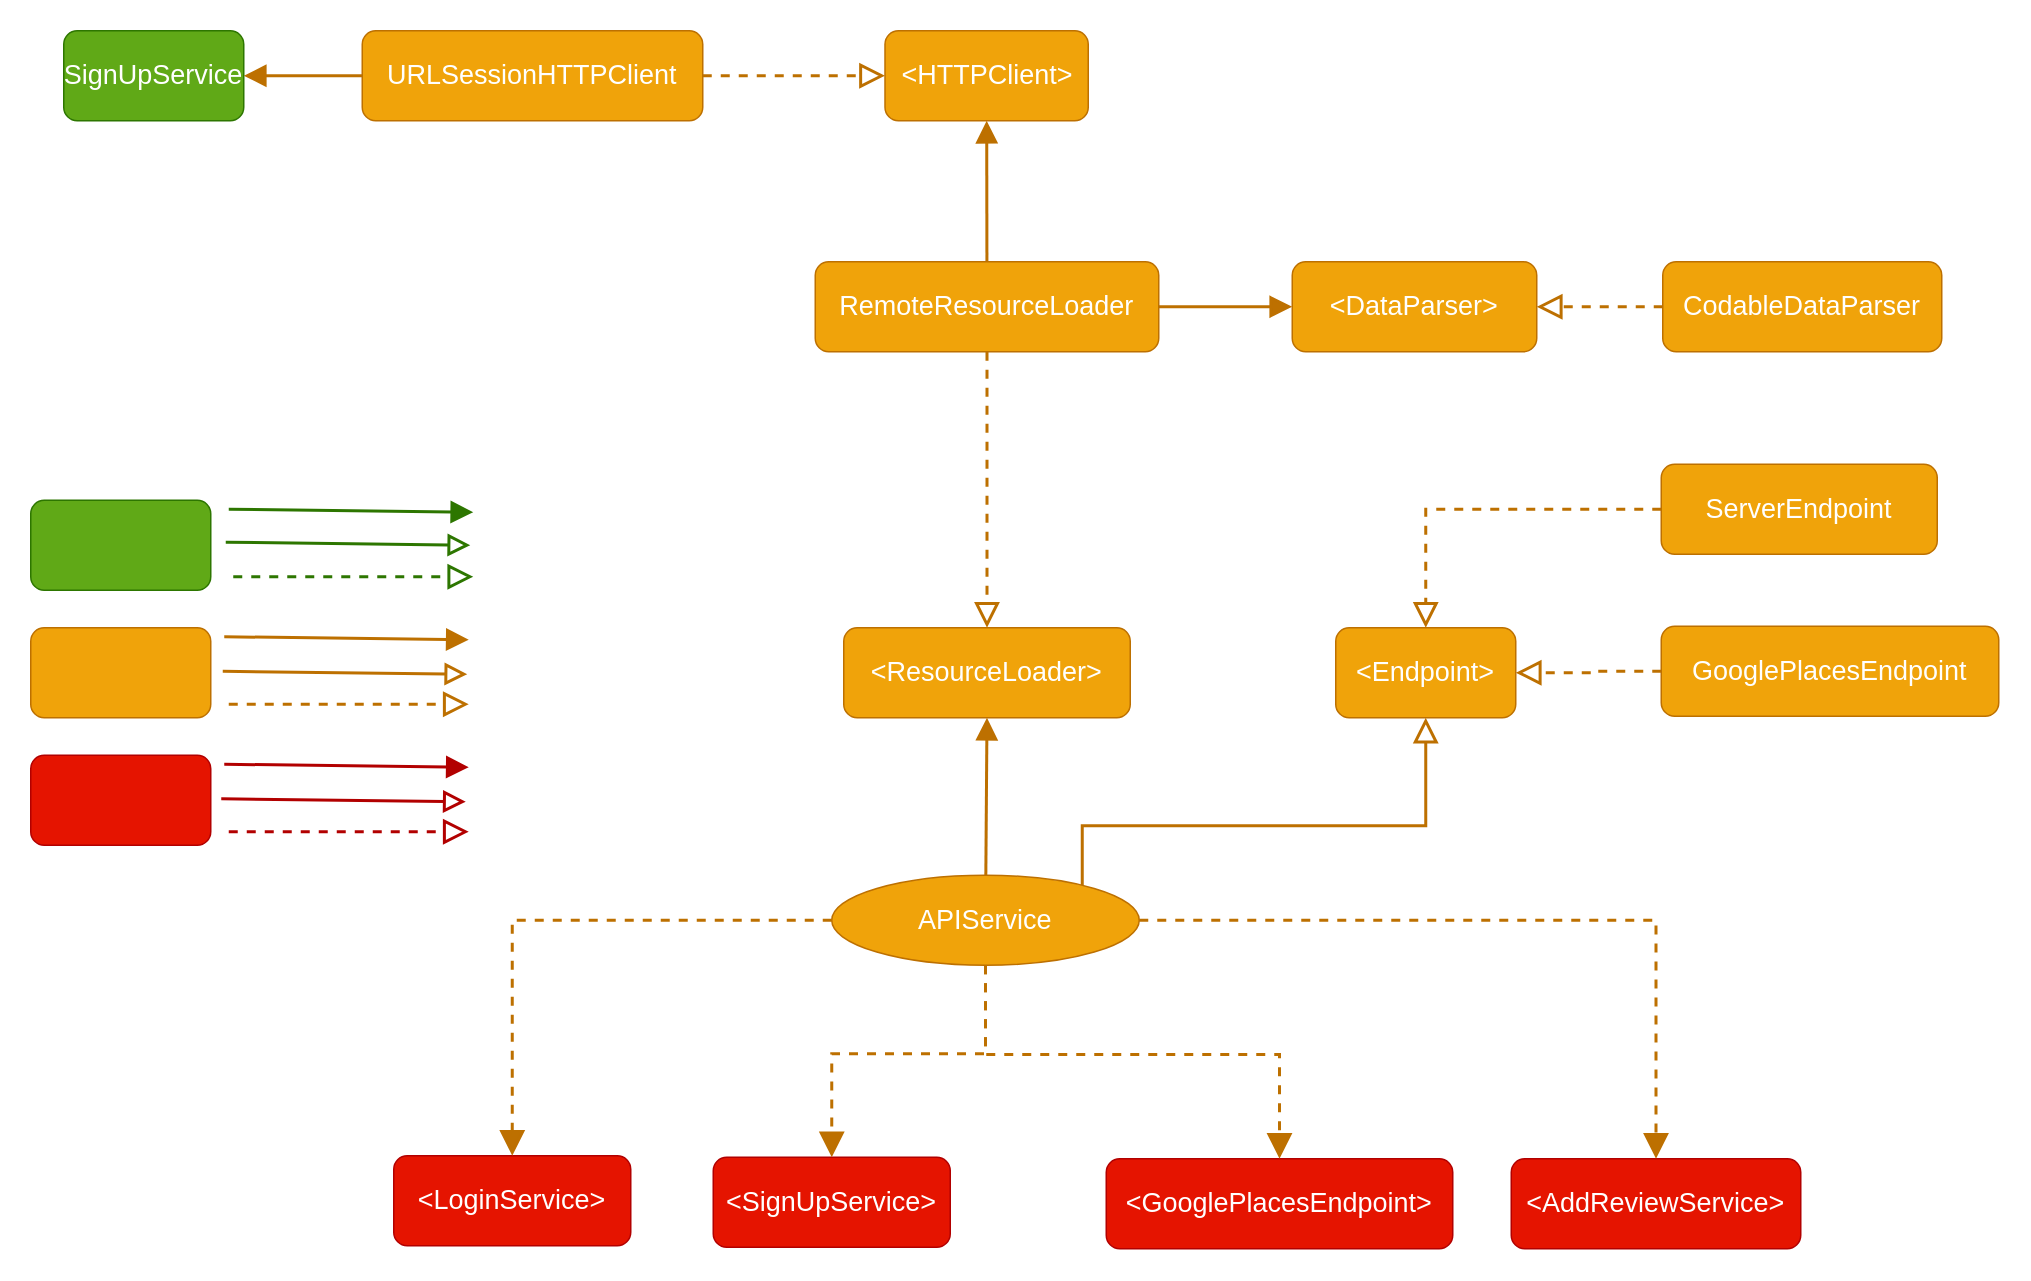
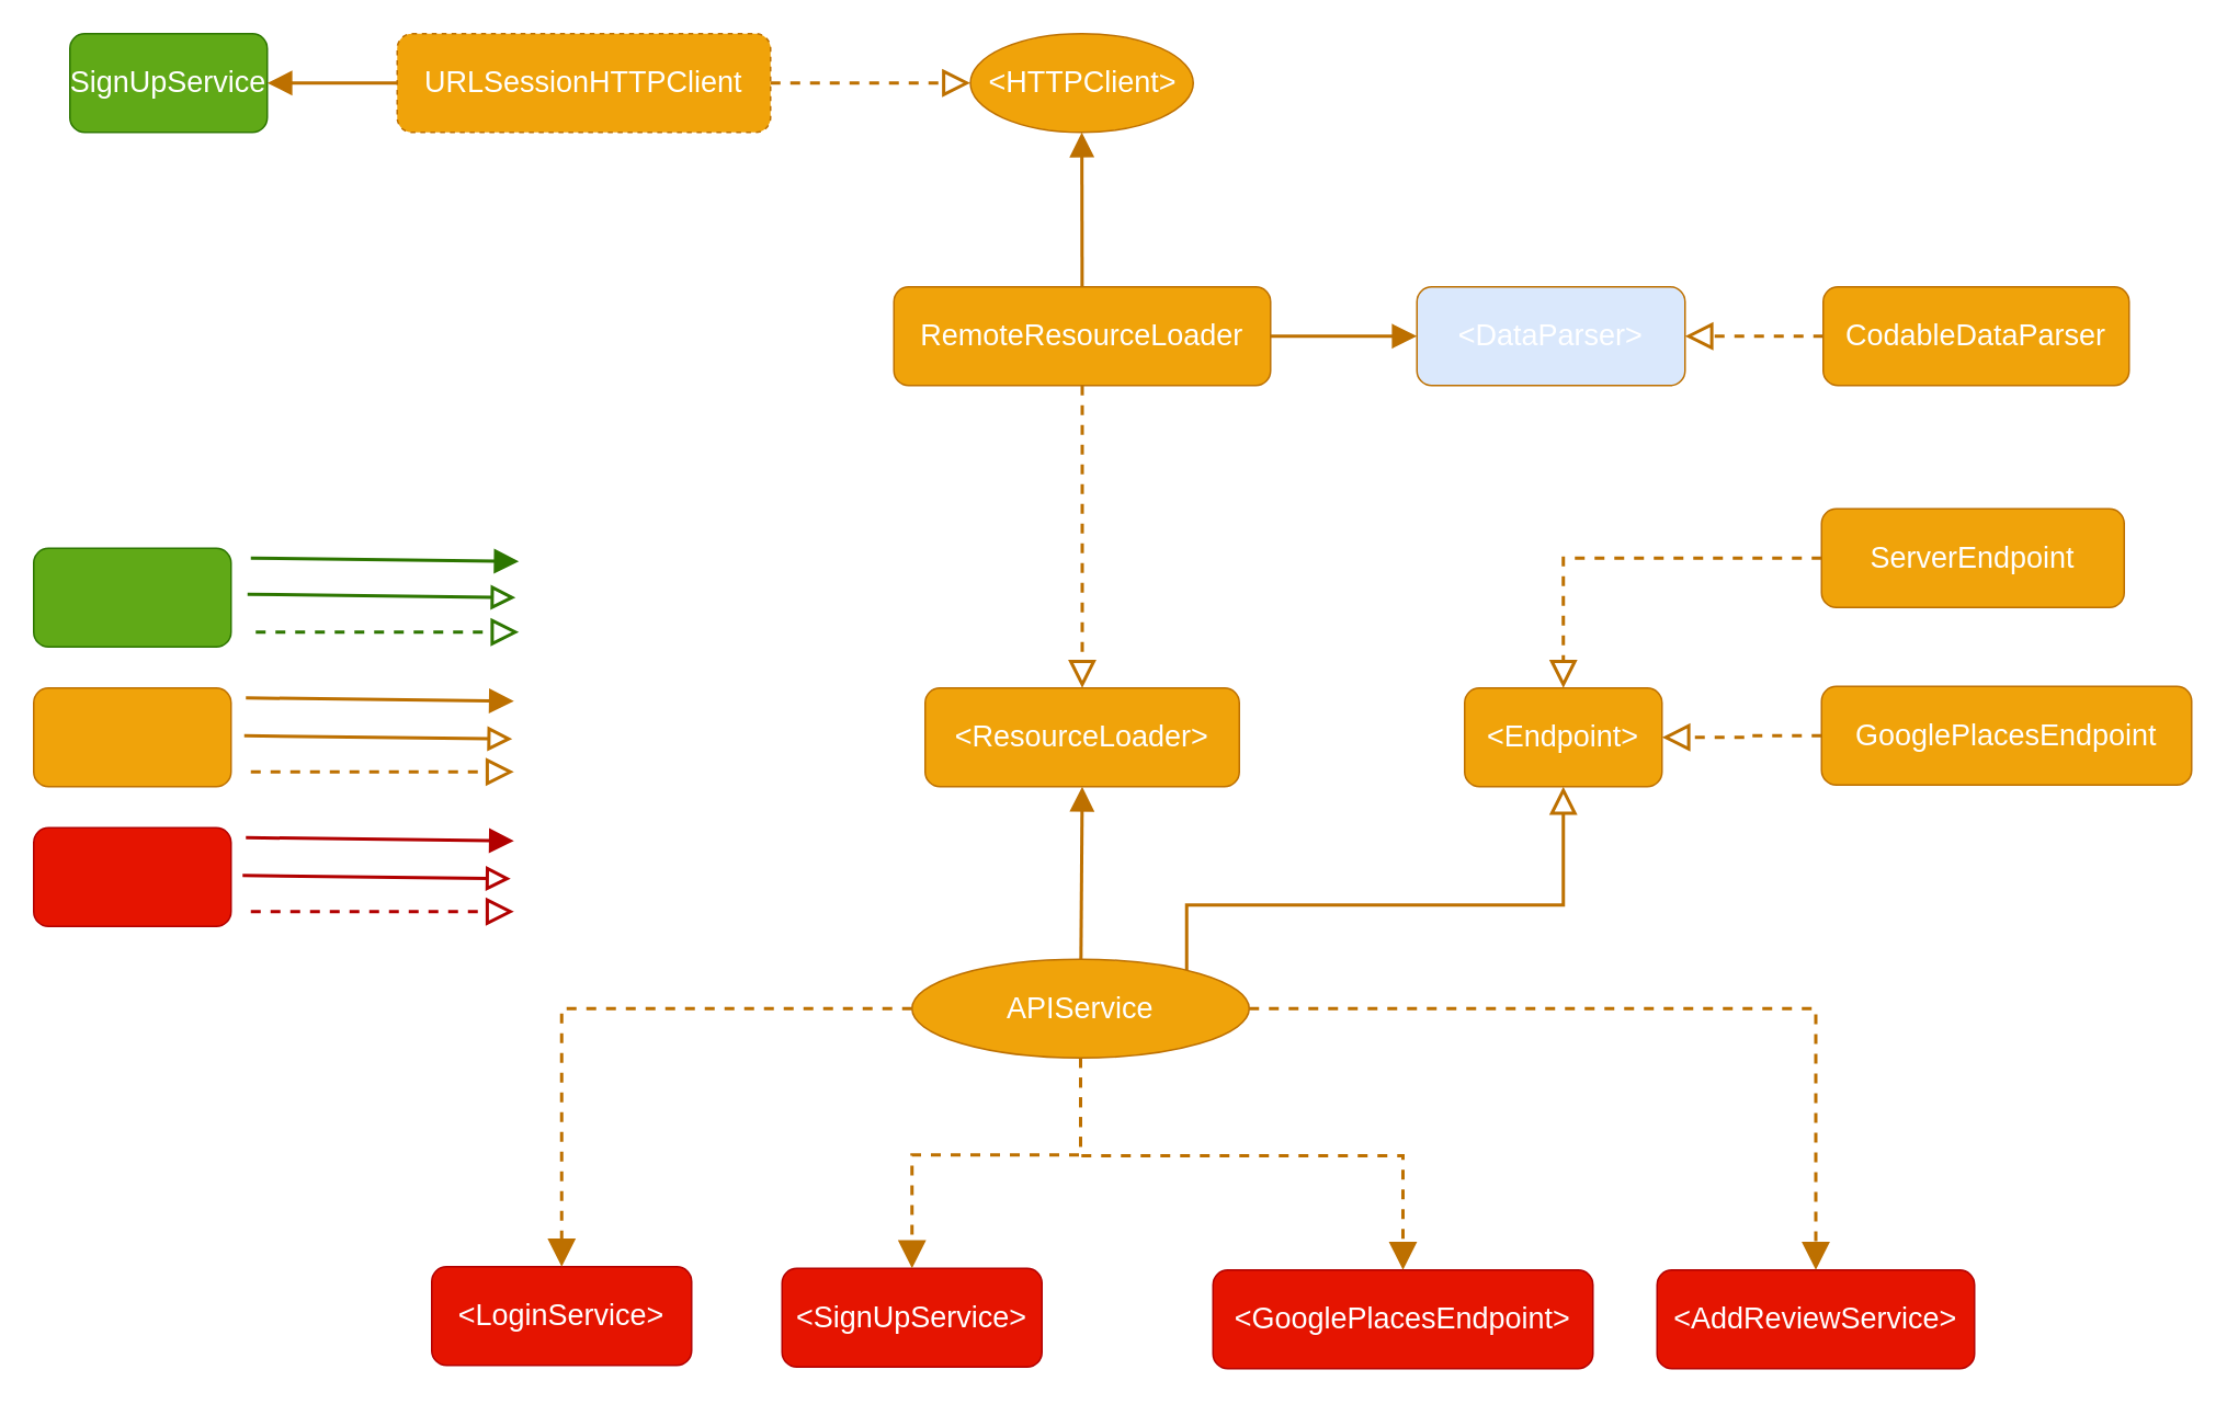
  <mxCell id="0" />
  <mxCell id="1" parent="0" />
  <mxCell id="2" value="" style="rounded=1;whiteSpace=wrap;html=1;fillColor=#60a917;fontColor=#ffffff;strokeColor=#2D7600;align=center;fontSize=18;" vertex="1" parent="1"><mxGeometry x="20" y="333" width="120" height="60" as="geometry" /></mxCell>
  <mxCell id="3" value="" style="rounded=1;whiteSpace=wrap;html=1;fillColor=#e51400;fontColor=#ffffff;strokeColor=#B20000;align=center;fontSize=18;" vertex="1" parent="1"><mxGeometry x="20" y="503" width="120" height="60" as="geometry" /></mxCell>
  <mxCell id="4" value="" style="rounded=1;whiteSpace=wrap;html=1;fillColor=#f0a30a;fontColor=#FFFFFF;strokeColor=#BD7000;fontSize=18;align=center;" vertex="1" parent="1"><mxGeometry x="20" y="418" width="120" height="60" as="geometry" /></mxCell>
  <mxCell id="5" value="&lt;h2&gt;&lt;font style=&quot;font-weight: normal;&quot; color=&quot;#ffffff&quot;&gt;&amp;lt;ResourceLoader&amp;gt;&lt;/font&gt;&lt;/h2&gt;" style="rounded=1;whiteSpace=wrap;html=1;fillColor=#f0a30a;fontColor=#000000;strokeColor=#BD7000;" vertex="1" parent="1"><mxGeometry x="562" y="418" width="191" height="60" as="geometry" /></mxCell>
  <mxCell id="6" style="edgeStyle=orthogonalEdgeStyle;shape=connector;rounded=0;orthogonalLoop=1;jettySize=auto;html=1;dashed=1;labelBackgroundColor=default;strokeColor=#BD7000;strokeWidth=2;fontFamily=Helvetica;fontSize=11;fontColor=default;endArrow=block;endFill=0;endSize=12;fillColor=#f0a30a;" edge="1" parent="1" source="9" target="5"><mxGeometry relative="1" as="geometry" /></mxCell>
  <mxCell id="7" style="edgeStyle=none;shape=connector;rounded=0;jumpStyle=line;orthogonalLoop=1;jettySize=auto;html=1;labelBackgroundColor=default;strokeColor=#BD7000;strokeWidth=2;fontFamily=Helvetica;fontSize=11;fontColor=default;endArrow=block;endFill=1;endSize=10;fillColor=#f0a30a;" edge="1" parent="1" source="9" target="10"><mxGeometry relative="1" as="geometry" /></mxCell>
  <mxCell id="8" style="edgeStyle=none;shape=connector;rounded=0;jumpStyle=line;orthogonalLoop=1;jettySize=auto;html=1;labelBackgroundColor=default;strokeColor=#BD7000;strokeWidth=2;fontFamily=Helvetica;fontSize=11;fontColor=default;endArrow=block;endFill=1;endSize=10;fillColor=#f0a30a;" edge="1" parent="1" source="9" target="15"><mxGeometry relative="1" as="geometry" /></mxCell>
  <mxCell id="9" value="RemoteResourceLoader" style="rounded=1;whiteSpace=wrap;html=1;fillColor=#f0a30a;fontColor=#FFFFFF;strokeColor=#BD7000;fontSize=18;" vertex="1" parent="1"><mxGeometry x="543" y="174" width="229" height="60" as="geometry" /></mxCell>
- <mxCell id="10" value="&amp;lt;HTTPClient&amp;gt;" style="rounded=1;whiteSpace=wrap;html=1;fillColor=#f0a30a;fontColor=#FFFFFF;strokeColor=#BD7000;fontSize=18;align=center;" vertex="1" parent="1"><mxGeometry x="589.5" y="20" width="135.5" height="60" as="geometry" /></mxCell>
+ <mxCell id="10" value="&amp;lt;HTTPClient&amp;gt;" style="ellipse;whiteSpace=wrap;html=1;fillColor=#f0a30a;fontColor=#FFFFFF;strokeColor=#BD7000;fontSize=18;align=center;" vertex="1" parent="1"><mxGeometry x="589.5" y="20" width="135.5" height="60" as="geometry" /></mxCell>
  <mxCell id="11" style="edgeStyle=orthogonalEdgeStyle;shape=connector;rounded=0;orthogonalLoop=1;jettySize=auto;html=1;dashed=1;labelBackgroundColor=default;strokeColor=#BD7000;strokeWidth=2;fontFamily=Helvetica;fontSize=11;fontColor=default;endArrow=block;endFill=0;endSize=12;fillColor=#f0a30a;" edge="1" parent="1" source="13" target="10"><mxGeometry relative="1" as="geometry" /></mxCell>
  <mxCell id="12" style="edgeStyle=none;shape=connector;rounded=0;jumpStyle=line;orthogonalLoop=1;jettySize=auto;html=1;entryX=1;entryY=0.5;entryDx=0;entryDy=0;labelBackgroundColor=default;strokeColor=#BD7000;strokeWidth=2;fontFamily=Helvetica;fontSize=11;fontColor=default;endArrow=block;endFill=1;endSize=10;fillColor=#f0a30a;" edge="1" parent="1" source="13" target="22"><mxGeometry relative="1" as="geometry" /></mxCell>
- <mxCell id="13" value="URLSessionHTTPClient" style="rounded=1;whiteSpace=wrap;html=1;fillColor=#f0a30a;fontColor=#FFFFFF;strokeColor=#BD7000;fontSize=18;align=center;" vertex="1" parent="1"><mxGeometry x="241" y="20" width="227" height="60" as="geometry" /></mxCell>
+ <mxCell id="13" value="URLSessionHTTPClient" style="rounded=1;whiteSpace=wrap;html=1;fillColor=#f0a30a;fontColor=#FFFFFF;strokeColor=#BD7000;fontSize=18;align=center;dashed=1;" vertex="1" parent="1"><mxGeometry x="241" y="20" width="227" height="60" as="geometry" /></mxCell>
  <mxCell id="14" value="&amp;lt;Endpoint&amp;gt;" style="rounded=1;whiteSpace=wrap;html=1;fillColor=#f0a30a;fontColor=#FFFFFF;strokeColor=#BD7000;fontSize=18;align=center;" vertex="1" parent="1"><mxGeometry x="890" y="418" width="120" height="60" as="geometry" /></mxCell>
- <mxCell id="15" value="&amp;lt;DataParser&amp;gt;" style="rounded=1;whiteSpace=wrap;html=1;fillColor=#f0a30a;fontColor=#FFFFFF;strokeColor=#BD7000;fontSize=18;align=center;" vertex="1" parent="1"><mxGeometry x="861" y="174" width="163" height="60" as="geometry" /></mxCell>
+ <mxCell id="15" value="&amp;lt;DataParser&amp;gt;" style="rounded=1;whiteSpace=wrap;html=1;fillColor=#dae8fc;fontColor=#FFFFFF;strokeColor=#BD7000;fontSize=18;align=center;" vertex="1" parent="1"><mxGeometry x="861" y="174" width="163" height="60" as="geometry" /></mxCell>
  <mxCell id="16" style="edgeStyle=orthogonalEdgeStyle;shape=connector;rounded=0;orthogonalLoop=1;jettySize=auto;html=1;dashed=1;labelBackgroundColor=default;strokeColor=#BD7000;strokeWidth=2;fontFamily=Helvetica;fontSize=11;fontColor=default;endArrow=block;endFill=0;endSize=12;fillColor=#f0a30a;" edge="1" parent="1" source="17" target="15"><mxGeometry relative="1" as="geometry" /></mxCell>
  <mxCell id="17" value="CodableDataParser" style="rounded=1;whiteSpace=wrap;html=1;fillColor=#f0a30a;fontColor=#FFFFFF;strokeColor=#BD7000;fontSize=18;align=center;" vertex="1" parent="1"><mxGeometry x="1108" y="174" width="186" height="60" as="geometry" /></mxCell>
  <mxCell id="18" style="edgeStyle=orthogonalEdgeStyle;shape=connector;rounded=0;orthogonalLoop=1;jettySize=auto;html=1;dashed=1;labelBackgroundColor=default;strokeColor=#BD7000;strokeWidth=2;fontFamily=Helvetica;fontSize=11;fontColor=default;endArrow=block;endFill=0;endSize=12;fillColor=#f0a30a;" edge="1" parent="1" source="19" target="14"><mxGeometry relative="1" as="geometry" /></mxCell>
  <mxCell id="19" value="ServerEndpoint" style="rounded=1;whiteSpace=wrap;html=1;fillColor=#f0a30a;fontColor=#FFFFFF;strokeColor=#BD7000;fontSize=18;align=center;" vertex="1" parent="1"><mxGeometry x="1107" y="309" width="184" height="60" as="geometry" /></mxCell>
  <mxCell id="20" style="edgeStyle=orthogonalEdgeStyle;shape=connector;rounded=0;orthogonalLoop=1;jettySize=auto;html=1;dashed=1;labelBackgroundColor=default;strokeColor=#BD7000;strokeWidth=2;fontFamily=Helvetica;fontSize=11;fontColor=default;endArrow=block;endFill=0;endSize=12;fillColor=#f0a30a;" edge="1" parent="1" source="21" target="14"><mxGeometry relative="1" as="geometry" /></mxCell>
  <mxCell id="21" value="GooglePlacesEndpoint" style="rounded=1;whiteSpace=wrap;html=1;fillColor=#f0a30a;fontColor=#FFFFFF;strokeColor=#BD7000;fontSize=18;align=center;" vertex="1" parent="1"><mxGeometry x="1107" y="417" width="225" height="60" as="geometry" /></mxCell>
  <mxCell id="22" value="SignUpService" style="rounded=1;whiteSpace=wrap;html=1;fillColor=#60a917;fontColor=#ffffff;strokeColor=#2D7600;align=center;fontSize=18;" vertex="1" parent="1"><mxGeometry x="42" y="20" width="120" height="60" as="geometry" /></mxCell>
  <mxCell id="23" value="" style="endArrow=block;dashed=1;endFill=0;endSize=12;html=1;rounded=0;fillColor=#60a917;strokeColor=#2D7600;align=center;strokeWidth=2;edgeStyle=orthogonalEdgeStyle;" edge="1" parent="1"><mxGeometry width="160" relative="1" as="geometry"><mxPoint x="155" y="384.003" as="sourcePoint" /><mxPoint x="315" y="384.003" as="targetPoint" /></mxGeometry></mxCell>
  <mxCell id="24" value="" style="endArrow=block;html=1;rounded=0;jumpStyle=line;fillColor=#60a917;strokeColor=#2D7600;align=center;strokeWidth=2;endFill=1;endSize=10;" edge="1" parent="1"><mxGeometry width="50" height="50" relative="1" as="geometry"><mxPoint x="152" y="339.003" as="sourcePoint" /><mxPoint x="315" y="341.007" as="targetPoint" /></mxGeometry></mxCell>
  <mxCell id="25" value="" style="endArrow=block;dashed=1;endFill=0;endSize=12;html=1;rounded=0;fillColor=#f0a30a;strokeColor=#BD7000;align=center;strokeWidth=2;edgeStyle=orthogonalEdgeStyle;" edge="1" parent="1"><mxGeometry width="160" relative="1" as="geometry"><mxPoint x="152" y="469.003" as="sourcePoint" /><mxPoint x="312" y="469.003" as="targetPoint" /></mxGeometry></mxCell>
  <mxCell id="26" value="" style="endArrow=block;html=1;rounded=0;jumpStyle=line;fillColor=#f0a30a;strokeColor=#BD7000;align=center;strokeWidth=2;endFill=1;endSize=10;" edge="1" parent="1"><mxGeometry width="50" height="50" relative="1" as="geometry"><mxPoint x="149" y="424.003" as="sourcePoint" /><mxPoint x="312" y="426.007" as="targetPoint" /></mxGeometry></mxCell>
  <mxCell id="27" value="" style="endArrow=block;dashed=1;endFill=0;endSize=12;html=1;rounded=0;fillColor=#e51400;strokeColor=#B20000;align=center;strokeWidth=2;edgeStyle=orthogonalEdgeStyle;" edge="1" parent="1"><mxGeometry width="160" relative="1" as="geometry"><mxPoint x="152" y="554.003" as="sourcePoint" /><mxPoint x="312" y="554.003" as="targetPoint" /></mxGeometry></mxCell>
  <mxCell id="28" value="" style="endArrow=block;html=1;rounded=0;jumpStyle=line;fillColor=#e51400;strokeColor=#B20000;align=center;strokeWidth=2;endFill=1;endSize=10;" edge="1" parent="1"><mxGeometry width="50" height="50" relative="1" as="geometry"><mxPoint x="149" y="509.003" as="sourcePoint" /><mxPoint x="312" y="511.007" as="targetPoint" /></mxGeometry></mxCell>
  <mxCell id="29" value="&amp;lt;LoginService&amp;gt;" style="rounded=1;whiteSpace=wrap;html=1;fillColor=#e51400;fontColor=#ffffff;strokeColor=#B20000;fontSize=18;align=center;" vertex="1" parent="1"><mxGeometry x="262" y="770" width="158" height="60" as="geometry" /></mxCell>
  <mxCell id="30" value="&amp;lt;SignUpService&amp;gt;" style="rounded=1;whiteSpace=wrap;html=1;fillColor=#e51400;fontColor=#ffffff;strokeColor=#B20000;fontSize=18;align=center;" vertex="1" parent="1"><mxGeometry x="475" y="771" width="158" height="60" as="geometry" /></mxCell>
  <mxCell id="31" value="&amp;lt;GooglePlacesEndpoint&amp;gt;" style="rounded=1;whiteSpace=wrap;html=1;fillColor=#e51400;fontColor=#ffffff;strokeColor=#B20000;fontSize=18;align=center;" vertex="1" parent="1"><mxGeometry x="737" y="772" width="231" height="60" as="geometry" /></mxCell>
  <mxCell id="32" value="&amp;lt;AddReviewService&amp;gt;" style="rounded=1;whiteSpace=wrap;html=1;fillColor=#e51400;fontColor=#ffffff;strokeColor=#B20000;fontSize=18;align=center;" vertex="1" parent="1"><mxGeometry x="1007" y="772" width="193" height="60" as="geometry" /></mxCell>
  <mxCell id="33" style="edgeStyle=orthogonalEdgeStyle;shape=connector;rounded=0;orthogonalLoop=1;jettySize=auto;html=1;dashed=1;labelBackgroundColor=default;strokeColor=#BD7000;strokeWidth=2;fontFamily=Helvetica;fontSize=11;fontColor=default;endArrow=block;endFill=1;endSize=12;fillColor=#f0a30a;" edge="1" parent="1" source="39" target="29"><mxGeometry relative="1" as="geometry" /></mxCell>
  <mxCell id="34" style="edgeStyle=orthogonalEdgeStyle;shape=connector;rounded=0;orthogonalLoop=1;jettySize=auto;html=1;dashed=1;labelBackgroundColor=default;strokeColor=#BD7000;strokeWidth=2;fontFamily=Helvetica;fontSize=11;fontColor=default;endArrow=block;endFill=1;endSize=12;fillColor=#f0a30a;" edge="1" parent="1" source="39" target="30"><mxGeometry relative="1" as="geometry" /></mxCell>
  <mxCell id="35" style="edgeStyle=orthogonalEdgeStyle;shape=connector;rounded=0;orthogonalLoop=1;jettySize=auto;html=1;dashed=1;labelBackgroundColor=default;strokeColor=#BD7000;strokeWidth=2;fontFamily=Helvetica;fontSize=11;fontColor=default;endArrow=block;endFill=1;endSize=12;fillColor=#f0a30a;" edge="1" parent="1" source="39" target="31"><mxGeometry relative="1" as="geometry" /></mxCell>
  <mxCell id="36" style="edgeStyle=orthogonalEdgeStyle;shape=connector;rounded=0;orthogonalLoop=1;jettySize=auto;html=1;dashed=1;labelBackgroundColor=default;strokeColor=#BD7000;strokeWidth=2;fontFamily=Helvetica;fontSize=11;fontColor=default;endArrow=block;endFill=1;endSize=12;fillColor=#f0a30a;" edge="1" parent="1" source="39" target="32"><mxGeometry relative="1" as="geometry" /></mxCell>
  <mxCell id="37" style="edgeStyle=none;shape=connector;rounded=0;jumpStyle=line;orthogonalLoop=1;jettySize=auto;html=1;entryX=0.5;entryY=1;entryDx=0;entryDy=0;labelBackgroundColor=default;strokeColor=#BD7000;strokeWidth=2;fontFamily=Helvetica;fontSize=11;fontColor=default;endArrow=block;endFill=1;endSize=10;fillColor=#f0a30a;" edge="1" parent="1" source="39" target="5"><mxGeometry relative="1" as="geometry" /></mxCell>
  <mxCell id="38" style="edgeStyle=orthogonalEdgeStyle;shape=connector;rounded=0;jumpStyle=line;jumpSize=0;orthogonalLoop=1;jettySize=auto;html=1;labelBackgroundColor=default;strokeColor=#BD7000;strokeWidth=2;fontFamily=Helvetica;fontSize=11;fontColor=default;endArrow=block;endFill=0;startSize=0;endSize=12;fillColor=#f0a30a;" edge="1" parent="1" source="39" target="14"><mxGeometry relative="1" as="geometry"><Array as="points"><mxPoint x="721" y="550" /><mxPoint x="950" y="550" /></Array></mxGeometry></mxCell>
  <mxCell id="39" value="APIService" style="ellipse;whiteSpace=wrap;html=1;fillColor=#f0a30a;fontColor=#FFFFFF;strokeColor=#BD7000;fontSize=18;align=center;" vertex="1" parent="1"><mxGeometry x="554" y="583" width="205" height="60" as="geometry" /></mxCell>
  <mxCell id="40" value="" style="endArrow=block;html=1;rounded=0;jumpStyle=line;fillColor=#60a917;strokeColor=#2D7600;align=center;strokeWidth=2;endFill=0;endSize=10;" edge="1" parent="1"><mxGeometry width="50" height="50" relative="1" as="geometry"><mxPoint x="150" y="361.003" as="sourcePoint" /><mxPoint x="313" y="363.007" as="targetPoint" /></mxGeometry></mxCell>
  <mxCell id="41" value="" style="endArrow=block;html=1;rounded=0;jumpStyle=line;fillColor=#f0a30a;strokeColor=#BD7000;align=center;strokeWidth=2;endFill=0;endSize=10;" edge="1" parent="1"><mxGeometry width="50" height="50" relative="1" as="geometry"><mxPoint x="148" y="447.003" as="sourcePoint" /><mxPoint x="311" y="449.007" as="targetPoint" /></mxGeometry></mxCell>
  <mxCell id="42" value="" style="endArrow=block;html=1;rounded=0;jumpStyle=line;fillColor=#e51400;strokeColor=#B20000;align=center;strokeWidth=2;endFill=0;endSize=10;" edge="1" parent="1"><mxGeometry width="50" height="50" relative="1" as="geometry"><mxPoint x="147" y="532.003" as="sourcePoint" /><mxPoint x="310" y="534.007" as="targetPoint" /></mxGeometry></mxCell>
